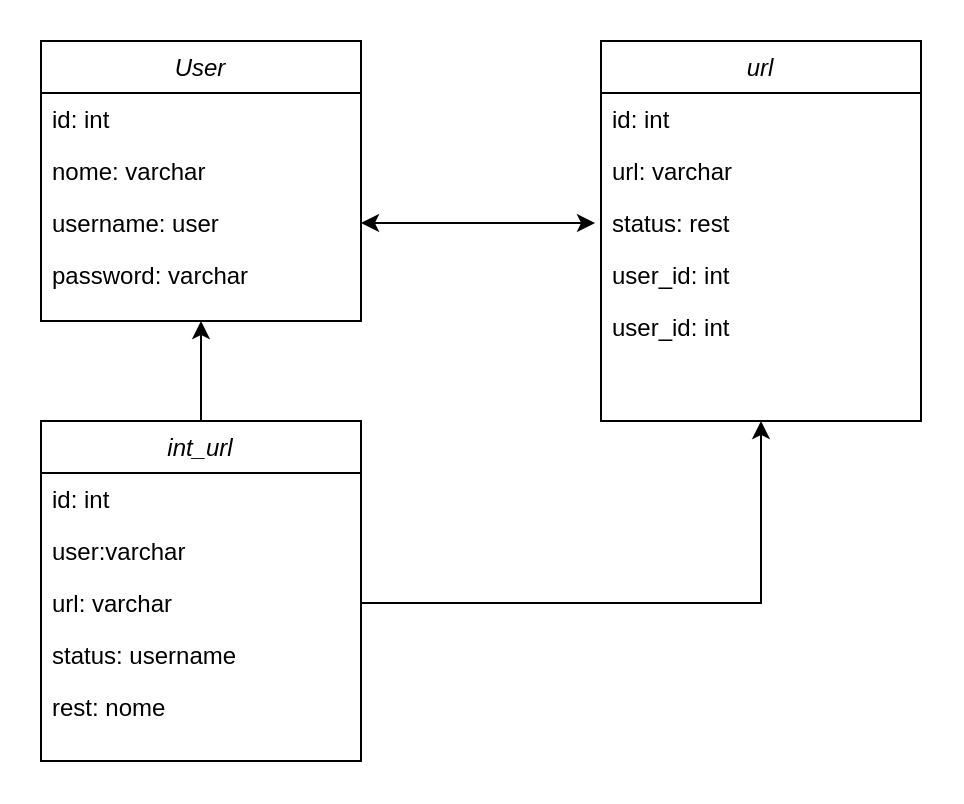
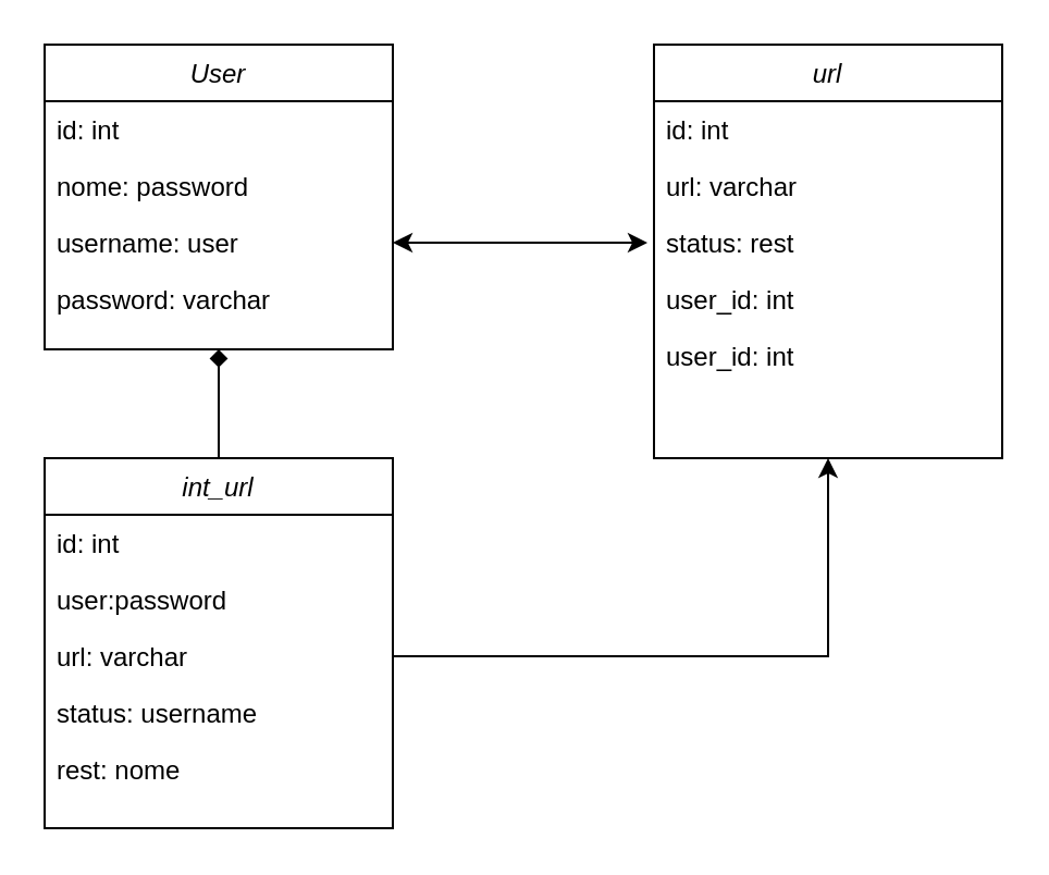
  <mxCell id="0" />
  <mxCell id="1" parent="0" />
  <mxCell id="2" value="User" style="swimlane;fontStyle=2;align=center;verticalAlign=top;childLayout=stackLayout;horizontal=1;startSize=26;horizontalStack=0;resizeParent=1;resizeLast=0;collapsible=1;marginBottom=0;rounded=0;shadow=0;strokeWidth=1;" parent="1" vertex="1"><mxGeometry x="20" y="20" width="160" height="140" as="geometry"><mxRectangle x="230" y="140" width="160" height="26" as="alternateBounds" /></mxGeometry></mxCell>
  <mxCell id="3" value="id: int" style="text;align=left;verticalAlign=top;spacingLeft=4;spacingRight=4;overflow=hidden;rotatable=0;points=[[0,0.5],[1,0.5]];portConstraint=eastwest;" parent="2" vertex="1"><mxGeometry y="26" width="160" height="26" as="geometry" /></mxCell>
- <mxCell id="4" value="nome: varchar" style="text;align=left;verticalAlign=top;spacingLeft=4;spacingRight=4;overflow=hidden;rotatable=0;points=[[0,0.5],[1,0.5]];portConstraint=eastwest;rounded=0;shadow=0;html=0;" parent="2" vertex="1"><mxGeometry y="52" width="160" height="26" as="geometry" /></mxCell>
+ <mxCell id="4" value="nome: password" style="text;align=left;verticalAlign=top;spacingLeft=4;spacingRight=4;overflow=hidden;rotatable=0;points=[[0,0.5],[1,0.5]];portConstraint=eastwest;rounded=0;shadow=0;html=0;" parent="2" vertex="1"><mxGeometry y="52" width="160" height="26" as="geometry" /></mxCell>
  <mxCell id="5" value="username: user" style="text;align=left;verticalAlign=top;spacingLeft=4;spacingRight=4;overflow=hidden;rotatable=0;points=[[0,0.5],[1,0.5]];portConstraint=eastwest;rounded=0;shadow=0;html=0;" parent="2" vertex="1"><mxGeometry y="78" width="160" height="26" as="geometry" /></mxCell>
  <mxCell id="6" value="password: varchar" style="text;align=left;verticalAlign=top;spacingLeft=4;spacingRight=4;overflow=hidden;rotatable=0;points=[[0,0.5],[1,0.5]];portConstraint=eastwest;rounded=0;shadow=0;html=0;" vertex="1" parent="2"><mxGeometry y="104" width="160" height="26" as="geometry" /></mxCell>
  <mxCell id="7" value="url" style="swimlane;fontStyle=2;align=center;verticalAlign=top;childLayout=stackLayout;horizontal=1;startSize=26;horizontalStack=0;resizeParent=1;resizeLast=0;collapsible=1;marginBottom=0;rounded=0;shadow=0;strokeWidth=1;" vertex="1" parent="1"><mxGeometry x="300" y="20" width="160" height="190" as="geometry"><mxRectangle x="230" y="140" width="160" height="26" as="alternateBounds" /></mxGeometry></mxCell>
  <mxCell id="8" value="id: int" style="text;align=left;verticalAlign=top;spacingLeft=4;spacingRight=4;overflow=hidden;rotatable=0;points=[[0,0.5],[1,0.5]];portConstraint=eastwest;" vertex="1" parent="7"><mxGeometry y="26" width="160" height="26" as="geometry" /></mxCell>
  <mxCell id="9" value="url: varchar" style="text;align=left;verticalAlign=top;spacingLeft=4;spacingRight=4;overflow=hidden;rotatable=0;points=[[0,0.5],[1,0.5]];portConstraint=eastwest;rounded=0;shadow=0;html=0;" vertex="1" parent="7"><mxGeometry y="52" width="160" height="26" as="geometry" /></mxCell>
  <mxCell id="10" value="status: rest" style="text;align=left;verticalAlign=top;spacingLeft=4;spacingRight=4;overflow=hidden;rotatable=0;points=[[0,0.5],[1,0.5]];portConstraint=eastwest;rounded=0;shadow=0;html=0;" vertex="1" parent="7"><mxGeometry y="78" width="160" height="26" as="geometry" /></mxCell>
  <mxCell id="11" value="user_id: int" style="text;align=left;verticalAlign=top;spacingLeft=4;spacingRight=4;overflow=hidden;rotatable=0;points=[[0,0.5],[1,0.5]];portConstraint=eastwest;rounded=0;shadow=0;html=0;" vertex="1" parent="7"><mxGeometry y="104" width="160" height="26" as="geometry" /></mxCell>
  <mxCell id="12" value="user_id: int" style="text;align=left;verticalAlign=top;spacingLeft=4;spacingRight=4;overflow=hidden;rotatable=0;points=[[0,0.5],[1,0.5]];portConstraint=eastwest;rounded=0;shadow=0;html=0;" vertex="1" parent="7"><mxGeometry y="130" width="160" height="26" as="geometry" /></mxCell>
  <mxCell id="13" value="" style="endArrow=classic;startArrow=classic;html=1;exitX=1;exitY=0.5;exitDx=0;exitDy=0;" edge="1" parent="1" source="5"><mxGeometry width="50" height="50" relative="1" as="geometry"><mxPoint x="180" y="150" as="sourcePoint" /><mxPoint x="297" y="111" as="targetPoint" /><Array as="points"><mxPoint x="260" y="111" /></Array></mxGeometry></mxCell>
- <mxCell id="14" style="edgeStyle=orthogonalEdgeStyle;rounded=0;orthogonalLoop=1;jettySize=auto;html=1;exitX=0.5;exitY=0;exitDx=0;exitDy=0;entryX=0.5;entryY=1;entryDx=0;entryDy=0;" edge="1" parent="1" source="15" target="2"><mxGeometry relative="1" as="geometry" /></mxCell>
+ <mxCell id="14" style="edgeStyle=orthogonalEdgeStyle;rounded=0;orthogonalLoop=1;jettySize=auto;html=1;exitX=0.5;exitY=0;exitDx=0;exitDy=0;entryX=0.5;entryY=1;entryDx=0;entryDy=0;endArrow=diamond;" edge="1" parent="1" source="15" target="2"><mxGeometry relative="1" as="geometry" /></mxCell>
  <mxCell id="15" value="int_url" style="swimlane;fontStyle=2;align=center;verticalAlign=top;childLayout=stackLayout;horizontal=1;startSize=26;horizontalStack=0;resizeParent=1;resizeLast=0;collapsible=1;marginBottom=0;rounded=0;shadow=0;strokeWidth=1;" vertex="1" parent="1"><mxGeometry x="20" y="210" width="160" height="170" as="geometry"><mxRectangle x="230" y="140" width="160" height="26" as="alternateBounds" /></mxGeometry></mxCell>
  <mxCell id="16" value="id: int" style="text;align=left;verticalAlign=top;spacingLeft=4;spacingRight=4;overflow=hidden;rotatable=0;points=[[0,0.5],[1,0.5]];portConstraint=eastwest;" vertex="1" parent="15"><mxGeometry y="26" width="160" height="26" as="geometry" /></mxCell>
- <mxCell id="17" value="user:varchar" style="text;align=left;verticalAlign=top;spacingLeft=4;spacingRight=4;overflow=hidden;rotatable=0;points=[[0,0.5],[1,0.5]];portConstraint=eastwest;rounded=0;shadow=0;html=0;" vertex="1" parent="15"><mxGeometry y="52" width="160" height="26" as="geometry" /></mxCell>
+ <mxCell id="17" value="user:password" style="text;align=left;verticalAlign=top;spacingLeft=4;spacingRight=4;overflow=hidden;rotatable=0;points=[[0,0.5],[1,0.5]];portConstraint=eastwest;rounded=0;shadow=0;html=0;" vertex="1" parent="15"><mxGeometry y="52" width="160" height="26" as="geometry" /></mxCell>
  <mxCell id="18" value="url: varchar" style="text;align=left;verticalAlign=top;spacingLeft=4;spacingRight=4;overflow=hidden;rotatable=0;points=[[0,0.5],[1,0.5]];portConstraint=eastwest;rounded=0;shadow=0;html=0;" vertex="1" parent="15"><mxGeometry y="78" width="160" height="26" as="geometry" /></mxCell>
  <mxCell id="19" value="status: username" style="text;align=left;verticalAlign=top;spacingLeft=4;spacingRight=4;overflow=hidden;rotatable=0;points=[[0,0.5],[1,0.5]];portConstraint=eastwest;rounded=0;shadow=0;html=0;" vertex="1" parent="15"><mxGeometry y="104" width="160" height="26" as="geometry" /></mxCell>
  <mxCell id="20" value="rest: nome" style="text;align=left;verticalAlign=top;spacingLeft=4;spacingRight=4;overflow=hidden;rotatable=0;points=[[0,0.5],[1,0.5]];portConstraint=eastwest;rounded=0;shadow=0;html=0;" vertex="1" parent="15"><mxGeometry y="130" width="160" height="26" as="geometry" /></mxCell>
  <mxCell id="21" style="edgeStyle=orthogonalEdgeStyle;rounded=0;orthogonalLoop=1;jettySize=auto;html=1;exitX=1;exitY=0.5;exitDx=0;exitDy=0;entryX=0.5;entryY=1;entryDx=0;entryDy=0;" edge="1" parent="1" source="18" target="7"><mxGeometry relative="1" as="geometry" /></mxCell>
